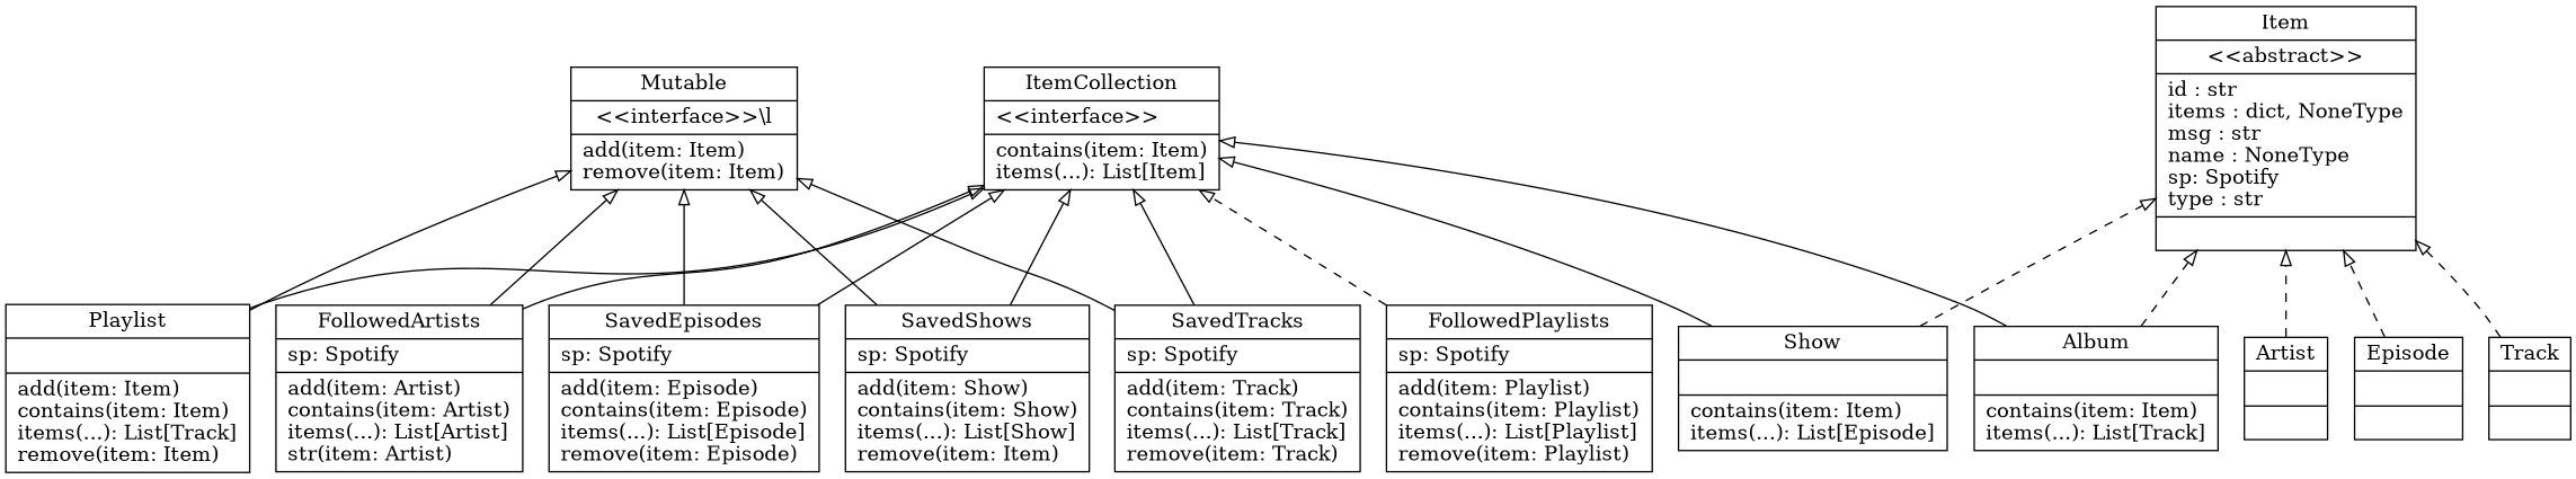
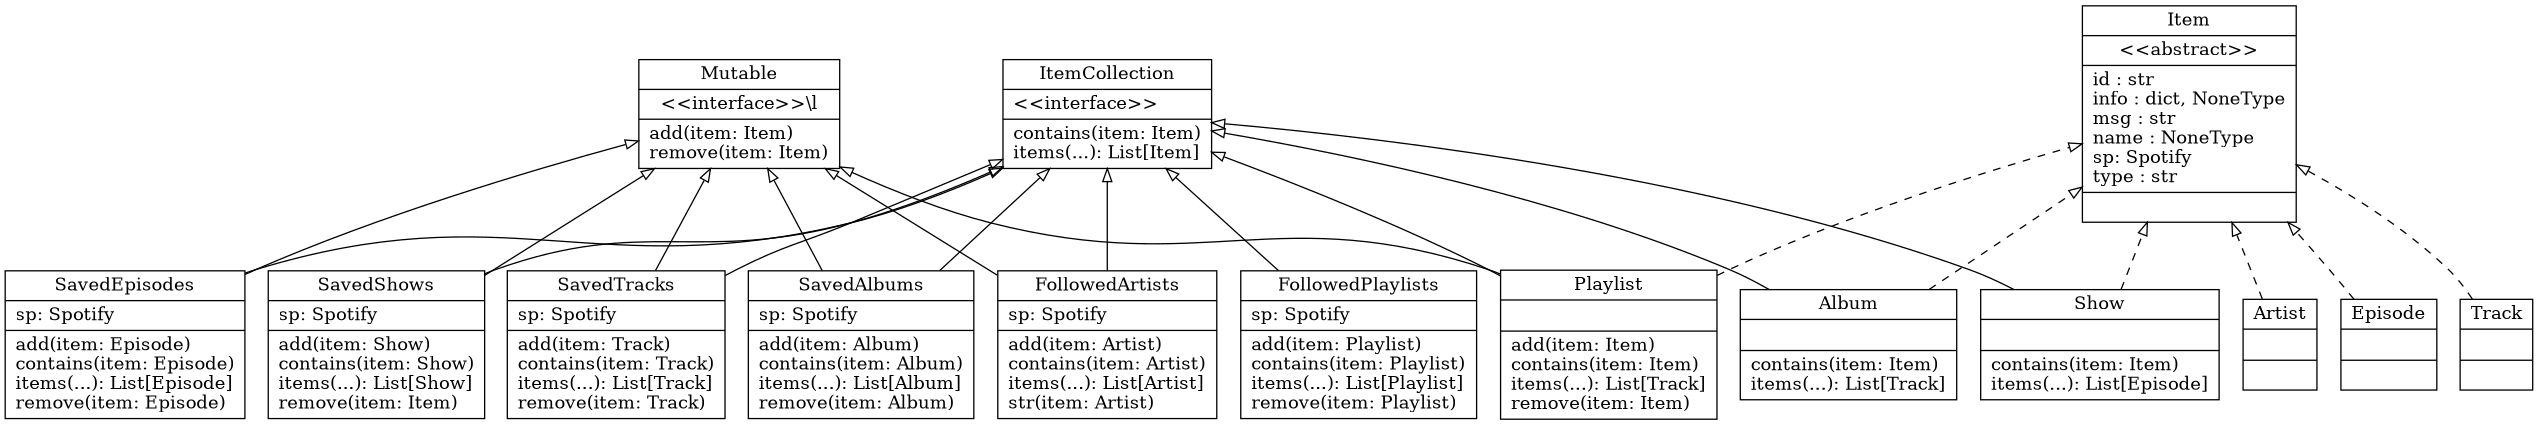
  digraph {
    rankdir=BT
    node [color=black fontcolor=black shape=record style=solid]
    edge [arrowhead=empty arrowtail=none]
    n1 [label="{ItemCollection|\<\<interface\>\>\l|contains(item: Item)\litems(...): List[Item]\l}"]
    n2 [label="{Mutable|\<\<interface\>\>\\l|add(item: Item)\lremove(item: Item)\l}"]
-   n3 [label="{Item|\<\<abstract\>\>|id : str\litems : dict, NoneType\lmsg : str\lname : NoneType\lsp: Spotify\ltype : str\l|}"]
+   n3 [label="{Item|\<\<abstract\>\>|id : str\linfo : dict, NoneType\lmsg : str\lname : NoneType\lsp: Spotify\ltype : str\l|}"]
+   n4 [label="{SavedAlbums|sp: Spotify\l|add(item: Album)\lcontains(item: Album)\litems(...): List[Album]\lremove(item: Album)\l}"]
    n5 [label="{FollowedArtists|sp: Spotify\l|add(item: Artist)\lcontains(item: Artist)\litems(...): List[Artist]\lstr(item: Artist)\l}"]
    n6 [label="{FollowedPlaylists|sp: Spotify\l|add(item: Playlist)\lcontains(item: Playlist)\litems(...): List[Playlist]\lremove(item: Playlist)\l}"]
    n7 [label="{SavedEpisodes|sp: Spotify\l|add(item: Episode)\lcontains(item: Episode)\litems(...): List[Episode]\lremove(item: Episode)\l}"]
    n8 [label="{SavedShows|sp: Spotify\l|add(item: Show)\lcontains(item: Show)\litems(...): List[Show]\lremove(item: Item)\l}"]
    n9 [label="{SavedTracks|sp: Spotify\l|add(item: Track)\lcontains(item: Track)\litems(...): List[Track]\lremove(item: Track)\l}"]
    n10 [label="{Album|\l|contains(item: Item)\litems(...): List[Track]\l}"]
    n11 [label="{Artist|\l|}"]
    n12 [label="{Episode|\l|}"]
    n13 [label="{Playlist|\l|add(item: Item)\lcontains(item: Item)\litems(...): List[Track]\lremove(item: Item)\l}"]
    n14 [label="{Show|\l|contains(item: Item)\litems(...): List[Episode]\l}"]
    n15 [label="{Track|\l|}"]
+   n4 -> n1
+   n4 -> n2
    n5 -> n1
    n5 -> n2
-   n6 -> n1 [style=dashed]
+   n6 -> n1
    n7 -> n1
    n7 -> n2
    n8 -> n1
    n8 -> n2
    n9 -> n1
    n9 -> n2
    n10 -> n1
    n10 -> n3 [style=dashed]
    n11 -> n3 [style=dashed]
    n12 -> n3 [style=dashed]
    n13 -> n1
    n13 -> n2
+   n13 -> n3 [style=dashed]
    n14 -> n1
    n14 -> n3 [style=dashed]
    n15 -> n3 [style=dashed]
  }
